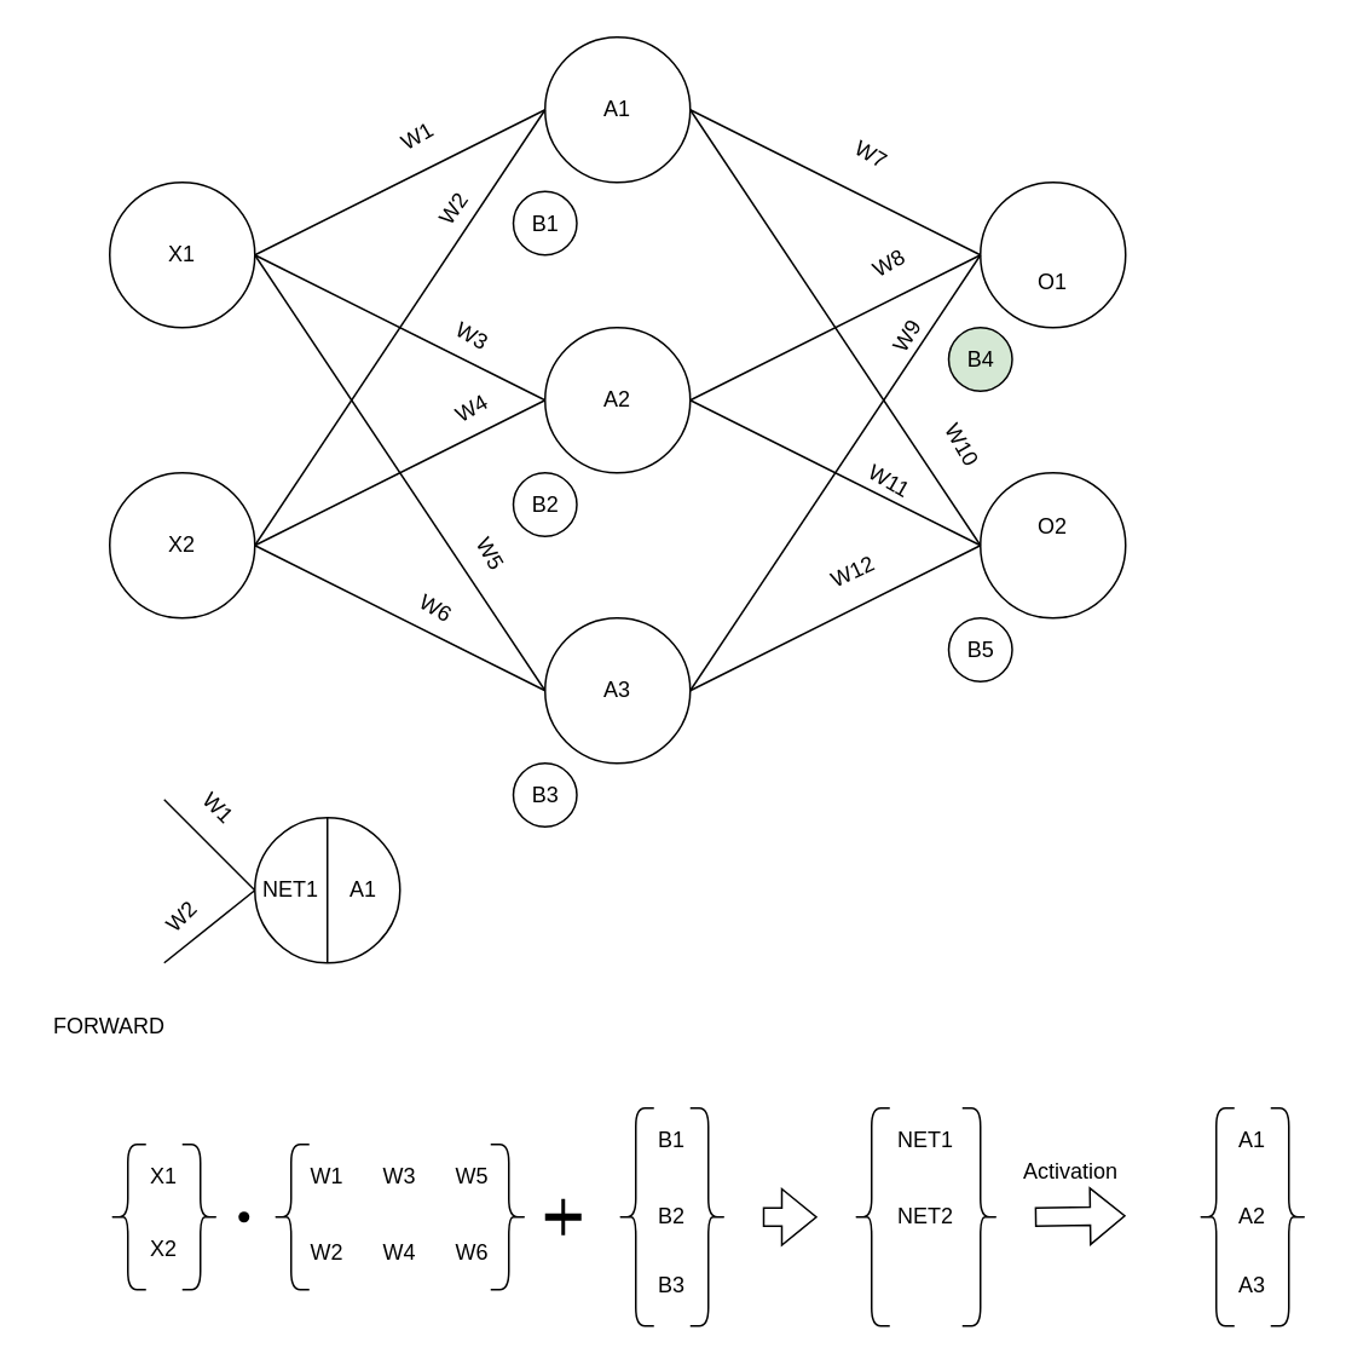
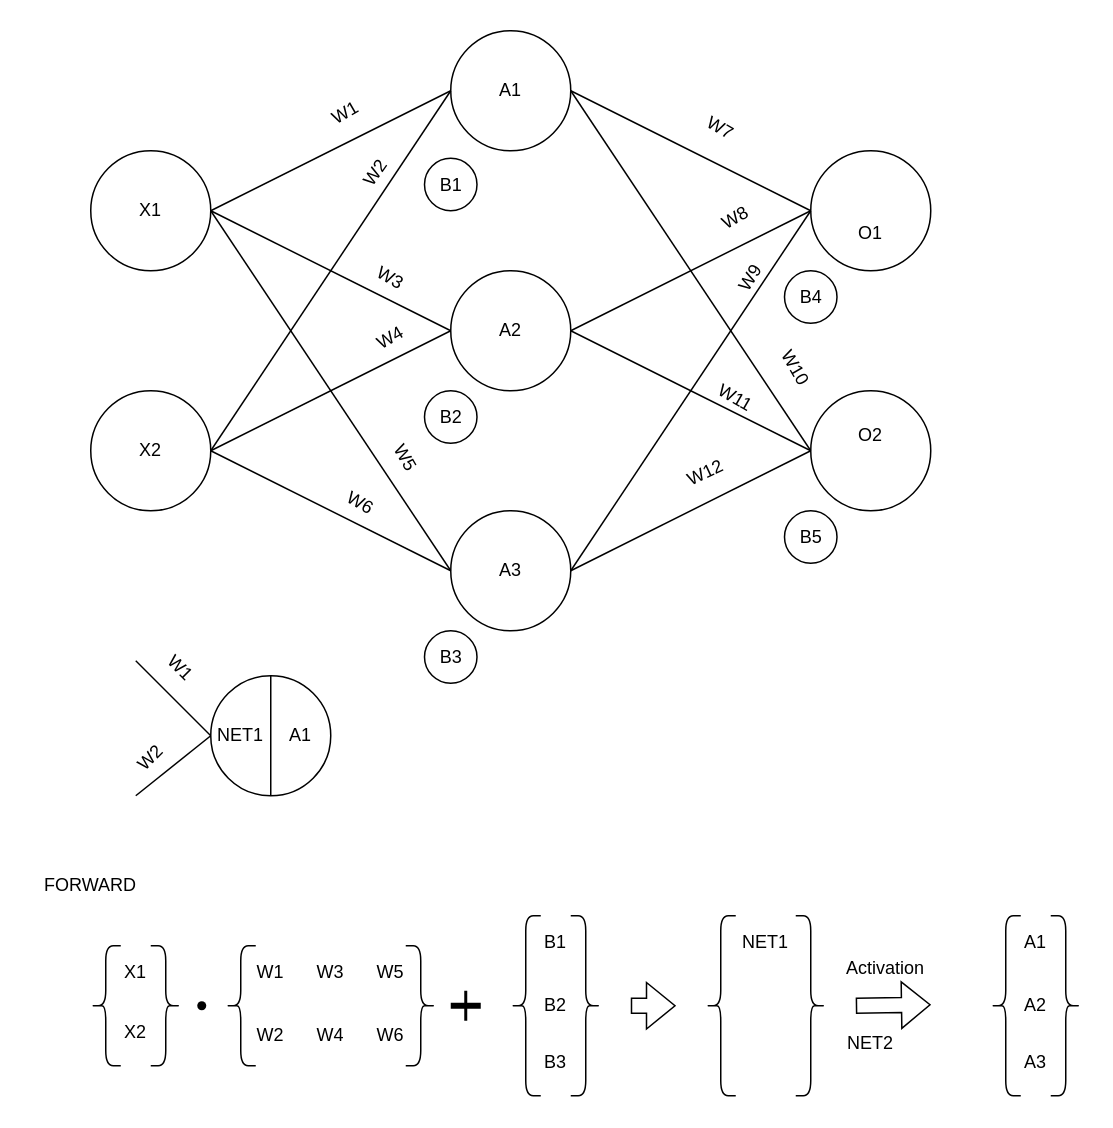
  <mxCell id="0" />
  <mxCell id="1" parent="0" />
  <mxCell id="2" value="" style="ellipse;whiteSpace=wrap;html=1;aspect=fixed;" vertex="1" parent="1"><mxGeometry x="300" y="20" width="80" height="80" as="geometry" /></mxCell>
  <mxCell id="3" value="" style="ellipse;whiteSpace=wrap;html=1;aspect=fixed;" vertex="1" parent="1"><mxGeometry x="300" y="180" width="80" height="80" as="geometry" /></mxCell>
  <mxCell id="4" value="" style="ellipse;whiteSpace=wrap;html=1;aspect=fixed;" vertex="1" parent="1"><mxGeometry x="300" y="340" width="80" height="80" as="geometry" /></mxCell>
  <mxCell id="5" value="" style="ellipse;whiteSpace=wrap;html=1;aspect=fixed;" vertex="1" parent="1"><mxGeometry x="540" y="100" width="80" height="80" as="geometry" /></mxCell>
  <mxCell id="6" value="" style="ellipse;whiteSpace=wrap;html=1;aspect=fixed;" vertex="1" parent="1"><mxGeometry x="540" y="260" width="80" height="80" as="geometry" /></mxCell>
  <mxCell id="7" value="" style="ellipse;whiteSpace=wrap;html=1;aspect=fixed;" vertex="1" parent="1"><mxGeometry x="60" y="100" width="80" height="80" as="geometry" /></mxCell>
  <mxCell id="8" value="" style="ellipse;whiteSpace=wrap;html=1;aspect=fixed;" vertex="1" parent="1"><mxGeometry x="60" y="260" width="80" height="80" as="geometry" /></mxCell>
  <mxCell id="9" value="" style="endArrow=none;html=1;rounded=0;entryX=0;entryY=0.5;entryDx=0;entryDy=0;exitX=1;exitY=0.5;exitDx=0;exitDy=0;" edge="1" parent="1" source="4" target="6"><mxGeometry width="50" height="50" relative="1" as="geometry"><mxPoint x="370" y="410" as="sourcePoint" /><mxPoint x="420" y="360" as="targetPoint" /></mxGeometry></mxCell>
  <mxCell id="10" value="" style="endArrow=none;html=1;rounded=0;entryX=0;entryY=0.5;entryDx=0;entryDy=0;exitX=1;exitY=0.5;exitDx=0;exitDy=0;" edge="1" parent="1" source="4" target="5"><mxGeometry width="50" height="50" relative="1" as="geometry"><mxPoint x="380" y="420" as="sourcePoint" /><mxPoint x="550" y="310" as="targetPoint" /></mxGeometry></mxCell>
  <mxCell id="11" value="" style="endArrow=none;html=1;rounded=0;entryX=0;entryY=0.5;entryDx=0;entryDy=0;exitX=1;exitY=0.5;exitDx=0;exitDy=0;" edge="1" parent="1" source="3" target="6"><mxGeometry width="50" height="50" relative="1" as="geometry"><mxPoint x="390" y="430" as="sourcePoint" /><mxPoint x="560" y="320" as="targetPoint" /></mxGeometry></mxCell>
  <mxCell id="12" value="" style="endArrow=none;html=1;rounded=0;entryX=0;entryY=0.5;entryDx=0;entryDy=0;exitX=1;exitY=0.5;exitDx=0;exitDy=0;" edge="1" parent="1" source="3" target="5"><mxGeometry width="50" height="50" relative="1" as="geometry"><mxPoint x="400" y="440" as="sourcePoint" /><mxPoint x="570" y="330" as="targetPoint" /></mxGeometry></mxCell>
  <mxCell id="13" value="" style="endArrow=none;html=1;rounded=0;entryX=0;entryY=0.5;entryDx=0;entryDy=0;exitX=1;exitY=0.5;exitDx=0;exitDy=0;" edge="1" parent="1" source="2" target="6"><mxGeometry width="50" height="50" relative="1" as="geometry"><mxPoint x="410" y="450" as="sourcePoint" /><mxPoint x="580" y="340" as="targetPoint" /></mxGeometry></mxCell>
  <mxCell id="14" value="" style="endArrow=none;html=1;rounded=0;entryX=0;entryY=0.5;entryDx=0;entryDy=0;exitX=1;exitY=0.5;exitDx=0;exitDy=0;" edge="1" parent="1" source="2" target="5"><mxGeometry width="50" height="50" relative="1" as="geometry"><mxPoint x="420" y="460" as="sourcePoint" /><mxPoint x="590" y="350" as="targetPoint" /></mxGeometry></mxCell>
  <mxCell id="15" value="" style="endArrow=none;html=1;rounded=0;entryX=0;entryY=0.5;entryDx=0;entryDy=0;exitX=1;exitY=0.5;exitDx=0;exitDy=0;" edge="1" parent="1" source="8" target="4"><mxGeometry width="50" height="50" relative="1" as="geometry"><mxPoint x="430" y="470" as="sourcePoint" /><mxPoint x="600" y="360" as="targetPoint" /></mxGeometry></mxCell>
  <mxCell id="16" value="" style="endArrow=none;html=1;rounded=0;entryX=0;entryY=0.5;entryDx=0;entryDy=0;exitX=1;exitY=0.5;exitDx=0;exitDy=0;" edge="1" parent="1" source="7" target="4"><mxGeometry width="50" height="50" relative="1" as="geometry"><mxPoint x="440" y="480" as="sourcePoint" /><mxPoint x="610" y="370" as="targetPoint" /></mxGeometry></mxCell>
  <mxCell id="17" value="" style="endArrow=none;html=1;rounded=0;entryX=0;entryY=0.5;entryDx=0;entryDy=0;exitX=1;exitY=0.5;exitDx=0;exitDy=0;" edge="1" parent="1" source="8" target="3"><mxGeometry width="50" height="50" relative="1" as="geometry"><mxPoint x="450" y="490" as="sourcePoint" /><mxPoint x="620" y="380" as="targetPoint" /></mxGeometry></mxCell>
  <mxCell id="18" value="" style="endArrow=none;html=1;rounded=0;entryX=0;entryY=0.5;entryDx=0;entryDy=0;exitX=1;exitY=0.5;exitDx=0;exitDy=0;" edge="1" parent="1" source="7" target="3"><mxGeometry width="50" height="50" relative="1" as="geometry"><mxPoint x="460" y="500" as="sourcePoint" /><mxPoint x="630" y="390" as="targetPoint" /></mxGeometry></mxCell>
  <mxCell id="19" value="" style="endArrow=none;html=1;rounded=0;entryX=0;entryY=0.5;entryDx=0;entryDy=0;exitX=1;exitY=0.5;exitDx=0;exitDy=0;" edge="1" parent="1" source="7" target="2"><mxGeometry width="50" height="50" relative="1" as="geometry"><mxPoint x="470" y="510" as="sourcePoint" /><mxPoint x="640" y="400" as="targetPoint" /></mxGeometry></mxCell>
  <mxCell id="20" value="" style="endArrow=none;html=1;rounded=0;entryX=0;entryY=0.5;entryDx=0;entryDy=0;exitX=1;exitY=0.5;exitDx=0;exitDy=0;" edge="1" parent="1" source="8" target="2"><mxGeometry width="50" height="50" relative="1" as="geometry"><mxPoint x="480" y="520" as="sourcePoint" /><mxPoint x="650" y="410" as="targetPoint" /></mxGeometry></mxCell>
  <mxCell id="21" value="&lt;div&gt;W1&lt;/div&gt;" style="text;html=1;strokeColor=none;fillColor=none;align=center;verticalAlign=middle;whiteSpace=wrap;rounded=0;rotation=-30;" vertex="1" parent="1"><mxGeometry x="200" y="60" width="60" height="30" as="geometry" /></mxCell>
  <mxCell id="22" value="W2" style="text;html=1;strokeColor=none;fillColor=none;align=center;verticalAlign=middle;whiteSpace=wrap;rounded=0;rotation=-55;" vertex="1" parent="1"><mxGeometry x="220" y="100" width="60" height="30" as="geometry" /></mxCell>
  <mxCell id="23" value="W5" style="text;html=1;strokeColor=none;fillColor=none;align=center;verticalAlign=middle;whiteSpace=wrap;rounded=0;rotation=60;" vertex="1" parent="1"><mxGeometry x="240" y="290" width="60" height="30" as="geometry" /></mxCell>
  <mxCell id="24" value="W3" style="text;html=1;strokeColor=none;fillColor=none;align=center;verticalAlign=middle;whiteSpace=wrap;rounded=0;rotation=30;" vertex="1" parent="1"><mxGeometry x="230" y="170" width="60" height="30" as="geometry" /></mxCell>
  <mxCell id="25" value="W4" style="text;html=1;strokeColor=none;fillColor=none;align=center;verticalAlign=middle;whiteSpace=wrap;rounded=0;rotation=-30;" vertex="1" parent="1"><mxGeometry x="230" y="210" width="60" height="30" as="geometry" /></mxCell>
  <mxCell id="26" value="&lt;div&gt;W6&lt;/div&gt;" style="text;html=1;strokeColor=none;fillColor=none;align=center;verticalAlign=middle;whiteSpace=wrap;rounded=0;rotation=30;" vertex="1" parent="1"><mxGeometry x="210" y="320" width="60" height="30" as="geometry" /></mxCell>
  <mxCell id="27" value="A1" style="text;html=1;strokeColor=none;fillColor=none;align=center;verticalAlign=middle;whiteSpace=wrap;rounded=0;" vertex="1" parent="1"><mxGeometry x="310" y="45" width="60" height="30" as="geometry" /></mxCell>
  <mxCell id="28" value="A2" style="text;html=1;strokeColor=none;fillColor=none;align=center;verticalAlign=middle;whiteSpace=wrap;rounded=0;" vertex="1" parent="1"><mxGeometry x="310" y="205" width="60" height="30" as="geometry" /></mxCell>
  <mxCell id="29" value="A3" style="text;html=1;strokeColor=none;fillColor=none;align=center;verticalAlign=middle;whiteSpace=wrap;rounded=0;" vertex="1" parent="1"><mxGeometry x="310" y="365" width="60" height="30" as="geometry" /></mxCell>
  <mxCell id="30" value="O1" style="text;html=1;strokeColor=none;fillColor=none;align=center;verticalAlign=middle;whiteSpace=wrap;rounded=0;" vertex="1" parent="1"><mxGeometry x="550" y="140" width="60" height="30" as="geometry" /></mxCell>
  <mxCell id="31" value="O2" style="text;html=1;strokeColor=none;fillColor=none;align=center;verticalAlign=middle;whiteSpace=wrap;rounded=0;" vertex="1" parent="1"><mxGeometry x="550" y="275" width="60" height="30" as="geometry" /></mxCell>
  <mxCell id="32" value="W7" style="text;html=1;strokeColor=none;fillColor=none;align=center;verticalAlign=middle;whiteSpace=wrap;rounded=0;rotation=30;" vertex="1" parent="1"><mxGeometry x="450" y="70" width="60" height="30" as="geometry" /></mxCell>
  <mxCell id="33" value="W10" style="text;html=1;strokeColor=none;fillColor=none;align=center;verticalAlign=middle;whiteSpace=wrap;rounded=0;rotation=60;" vertex="1" parent="1"><mxGeometry x="500" y="230" width="60" height="30" as="geometry" /></mxCell>
  <mxCell id="34" value="&lt;div&gt;W8&lt;/div&gt;" style="text;html=1;strokeColor=none;fillColor=none;align=center;verticalAlign=middle;whiteSpace=wrap;rounded=0;rotation=-30;" vertex="1" parent="1"><mxGeometry x="460" y="130" width="60" height="30" as="geometry" /></mxCell>
  <mxCell id="35" value="W9" style="text;html=1;strokeColor=none;fillColor=none;align=center;verticalAlign=middle;whiteSpace=wrap;rounded=0;rotation=-58;" vertex="1" parent="1"><mxGeometry x="470" y="170" width="60" height="30" as="geometry" /></mxCell>
  <mxCell id="36" value="&lt;div&gt;W12&lt;/div&gt;" style="text;html=1;strokeColor=none;fillColor=none;align=center;verticalAlign=middle;whiteSpace=wrap;rounded=0;rotation=-25;" vertex="1" parent="1"><mxGeometry x="440" y="300" width="60" height="30" as="geometry" /></mxCell>
  <mxCell id="37" value="W11" style="text;html=1;strokeColor=none;fillColor=none;align=center;verticalAlign=middle;whiteSpace=wrap;rounded=0;rotation=30;" vertex="1" parent="1"><mxGeometry x="460" y="250" width="60" height="30" as="geometry" /></mxCell>
  <mxCell id="38" value="X1" style="text;html=1;strokeColor=none;fillColor=none;align=center;verticalAlign=middle;whiteSpace=wrap;rounded=0;" vertex="1" parent="1"><mxGeometry x="70" y="125" width="60" height="30" as="geometry" /></mxCell>
  <mxCell id="39" value="X2" style="text;html=1;strokeColor=none;fillColor=none;align=center;verticalAlign=middle;whiteSpace=wrap;rounded=0;" vertex="1" parent="1"><mxGeometry x="70" y="285" width="60" height="30" as="geometry" /></mxCell>
- <mxCell id="40" value="FORWARD" style="text;html=1;strokeColor=none;fillColor=none;align=center;verticalAlign=middle;whiteSpace=wrap;rounded=0;" vertex="1" parent="1"><mxGeometry x="20" y="550" width="80" height="30" as="geometry" /></mxCell>
+ <mxCell id="40" value="FORWARD" style="text;html=1;strokeColor=none;fillColor=none;align=center;verticalAlign=middle;whiteSpace=wrap;rounded=0;" vertex="1" parent="1"><mxGeometry x="20" y="575" width="80" height="30" as="geometry" /></mxCell>
  <mxCell id="41" value="" style="ellipse;whiteSpace=wrap;html=1;aspect=fixed;" vertex="1" parent="1"><mxGeometry x="140" y="450" width="80" height="80" as="geometry" /></mxCell>
  <mxCell id="42" value="" style="endArrow=none;html=1;rounded=0;exitX=0.5;exitY=1;exitDx=0;exitDy=0;entryX=0.5;entryY=0;entryDx=0;entryDy=0;" edge="1" parent="1" source="41" target="41"><mxGeometry width="50" height="50" relative="1" as="geometry"><mxPoint x="400" y="400" as="sourcePoint" /><mxPoint x="450" y="350" as="targetPoint" /></mxGeometry></mxCell>
  <mxCell id="43" value="A1" style="text;html=1;strokeColor=none;fillColor=none;align=center;verticalAlign=middle;whiteSpace=wrap;rounded=0;" vertex="1" parent="1"><mxGeometry x="180" y="475" width="40" height="30" as="geometry" /></mxCell>
  <mxCell id="44" value="NET1" style="text;html=1;strokeColor=none;fillColor=none;align=center;verticalAlign=middle;whiteSpace=wrap;rounded=0;" vertex="1" parent="1"><mxGeometry x="140" y="475" width="40" height="30" as="geometry" /></mxCell>
  <mxCell id="45" value="" style="endArrow=none;html=1;rounded=0;exitX=0;exitY=0.5;exitDx=0;exitDy=0;" edge="1" parent="1" source="41"><mxGeometry width="50" height="50" relative="1" as="geometry"><mxPoint x="180" y="480" as="sourcePoint" /><mxPoint x="90" y="440" as="targetPoint" /></mxGeometry></mxCell>
  <mxCell id="46" value="" style="endArrow=none;html=1;rounded=0;exitX=0;exitY=0.5;exitDx=0;exitDy=0;" edge="1" parent="1" source="41"><mxGeometry width="50" height="50" relative="1" as="geometry"><mxPoint x="150" y="500" as="sourcePoint" /><mxPoint x="90" y="530" as="targetPoint" /></mxGeometry></mxCell>
  <mxCell id="47" value="&lt;div&gt;W1&lt;/div&gt;" style="text;html=1;strokeColor=none;fillColor=none;align=center;verticalAlign=middle;whiteSpace=wrap;rounded=0;rotation=45;" vertex="1" parent="1"><mxGeometry x="90" y="430" width="60" height="30" as="geometry" /></mxCell>
  <mxCell id="48" value="&lt;div&gt;W2&lt;/div&gt;" style="text;html=1;strokeColor=none;fillColor=none;align=center;verticalAlign=middle;whiteSpace=wrap;rounded=0;rotation=-45;" vertex="1" parent="1"><mxGeometry x="70" y="490" width="60" height="30" as="geometry" /></mxCell>
  <mxCell id="49" value="" style="shape=curlyBracket;whiteSpace=wrap;html=1;rounded=1;labelPosition=left;verticalLabelPosition=middle;align=right;verticalAlign=middle;" vertex="1" parent="1"><mxGeometry x="60" y="630" width="20" height="80" as="geometry" /></mxCell>
  <mxCell id="50" value="" style="shape=curlyBracket;whiteSpace=wrap;html=1;rounded=1;flipH=1;labelPosition=right;verticalLabelPosition=middle;align=left;verticalAlign=middle;" vertex="1" parent="1"><mxGeometry x="100" y="630" width="20" height="80" as="geometry" /></mxCell>
  <mxCell id="51" value="X1" style="text;html=1;strokeColor=none;fillColor=none;align=center;verticalAlign=middle;whiteSpace=wrap;rounded=0;" vertex="1" parent="1"><mxGeometry x="70" y="630" width="40" height="35" as="geometry" /></mxCell>
  <mxCell id="52" value="X2" style="text;html=1;strokeColor=none;fillColor=none;align=center;verticalAlign=middle;whiteSpace=wrap;rounded=0;" vertex="1" parent="1"><mxGeometry x="70" y="670" width="40" height="35" as="geometry" /></mxCell>
  <mxCell id="53" value="" style="shape=curlyBracket;whiteSpace=wrap;html=1;rounded=1;labelPosition=left;verticalLabelPosition=middle;align=right;verticalAlign=middle;" vertex="1" parent="1"><mxGeometry x="150" y="630" width="20" height="80" as="geometry" /></mxCell>
  <mxCell id="54" value="" style="shape=curlyBracket;whiteSpace=wrap;html=1;rounded=1;flipH=1;labelPosition=right;verticalLabelPosition=middle;align=left;verticalAlign=middle;" vertex="1" parent="1"><mxGeometry x="270" y="630" width="20" height="80" as="geometry" /></mxCell>
  <mxCell id="55" value="W1" style="text;html=1;strokeColor=none;fillColor=none;align=center;verticalAlign=middle;whiteSpace=wrap;rounded=0;" vertex="1" parent="1"><mxGeometry x="160" y="630" width="40" height="35" as="geometry" /></mxCell>
  <mxCell id="56" value="W2" style="text;html=1;strokeColor=none;fillColor=none;align=center;verticalAlign=middle;whiteSpace=wrap;rounded=0;" vertex="1" parent="1"><mxGeometry x="160" y="672.5" width="40" height="35" as="geometry" /></mxCell>
  <mxCell id="57" value="W3" style="text;html=1;strokeColor=none;fillColor=none;align=center;verticalAlign=middle;whiteSpace=wrap;rounded=0;" vertex="1" parent="1"><mxGeometry x="200" y="630" width="40" height="35" as="geometry" /></mxCell>
  <mxCell id="58" value="W4" style="text;html=1;strokeColor=none;fillColor=none;align=center;verticalAlign=middle;whiteSpace=wrap;rounded=0;" vertex="1" parent="1"><mxGeometry x="200" y="672.5" width="40" height="35" as="geometry" /></mxCell>
  <mxCell id="59" value="W5" style="text;html=1;strokeColor=none;fillColor=none;align=center;verticalAlign=middle;whiteSpace=wrap;rounded=0;" vertex="1" parent="1"><mxGeometry x="240" y="630" width="40" height="35" as="geometry" /></mxCell>
  <mxCell id="60" value="W6" style="text;html=1;strokeColor=none;fillColor=none;align=center;verticalAlign=middle;whiteSpace=wrap;rounded=0;" vertex="1" parent="1"><mxGeometry x="240" y="672.5" width="40" height="35" as="geometry" /></mxCell>
  <mxCell id="61" value="" style="shape=curlyBracket;whiteSpace=wrap;html=1;rounded=1;labelPosition=left;verticalLabelPosition=middle;align=right;verticalAlign=middle;" vertex="1" parent="1"><mxGeometry x="340" y="610" width="20" height="120" as="geometry" /></mxCell>
  <mxCell id="62" value="" style="shape=curlyBracket;whiteSpace=wrap;html=1;rounded=1;flipH=1;labelPosition=right;verticalLabelPosition=middle;align=left;verticalAlign=middle;" vertex="1" parent="1"><mxGeometry x="380" y="610" width="20" height="120" as="geometry" /></mxCell>
  <mxCell id="63" value="B1" style="text;html=1;strokeColor=none;fillColor=none;align=center;verticalAlign=middle;whiteSpace=wrap;rounded=0;" vertex="1" parent="1"><mxGeometry x="350" y="610" width="40" height="35" as="geometry" /></mxCell>
  <mxCell id="64" value="B2" style="text;html=1;strokeColor=none;fillColor=none;align=center;verticalAlign=middle;whiteSpace=wrap;rounded=0;" vertex="1" parent="1"><mxGeometry x="350" y="652.5" width="40" height="35" as="geometry" /></mxCell>
  <mxCell id="65" value="B3" style="text;html=1;strokeColor=none;fillColor=none;align=center;verticalAlign=middle;whiteSpace=wrap;rounded=0;" vertex="1" parent="1"><mxGeometry x="350" y="690" width="40" height="35" as="geometry" /></mxCell>
  <mxCell id="66" value="B1" style="ellipse;whiteSpace=wrap;html=1;aspect=fixed;" vertex="1" parent="1"><mxGeometry x="282.5" y="105" width="35" height="35" as="geometry" /></mxCell>
  <mxCell id="67" value="B2" style="ellipse;whiteSpace=wrap;html=1;aspect=fixed;" vertex="1" parent="1"><mxGeometry x="282.5" y="260" width="35" height="35" as="geometry" /></mxCell>
  <mxCell id="68" value="B3" style="ellipse;whiteSpace=wrap;html=1;aspect=fixed;" vertex="1" parent="1"><mxGeometry x="282.5" y="420" width="35" height="35" as="geometry" /></mxCell>
- <mxCell id="69" value="B4" style="ellipse;whiteSpace=wrap;html=1;aspect=fixed;fillColor=#d5e8d4;" vertex="1" parent="1"><mxGeometry x="522.5" y="180" width="35" height="35" as="geometry" /></mxCell>
+ <mxCell id="69" value="B4" style="ellipse;whiteSpace=wrap;html=1;aspect=fixed;" vertex="1" parent="1"><mxGeometry x="522.5" y="180" width="35" height="35" as="geometry" /></mxCell>
  <mxCell id="70" value="B5" style="ellipse;whiteSpace=wrap;html=1;aspect=fixed;" vertex="1" parent="1"><mxGeometry x="522.5" y="340" width="35" height="35" as="geometry" /></mxCell>
  <mxCell id="71" value="" style="line;strokeWidth=2;direction=south;html=1;" vertex="1" parent="1"><mxGeometry x="305" y="660" width="10" height="20" as="geometry" /></mxCell>
  <mxCell id="72" value="" style="line;strokeWidth=4;html=1;perimeter=backbonePerimeter;points=[];outlineConnect=0;" vertex="1" parent="1"><mxGeometry x="300" y="665" width="20" height="10" as="geometry" /></mxCell>
  <mxCell id="73" value="" style="shape=waypoint;sketch=0;fillStyle=solid;size=6;pointerEvents=1;points=[];fillColor=none;resizable=0;rotatable=0;perimeter=centerPerimeter;snapToPoint=1;" vertex="1" parent="1"><mxGeometry x="124" y="660" width="20" height="20" as="geometry" /></mxCell>
  <mxCell id="74" value="" style="shape=flexArrow;endArrow=classic;html=1;rounded=0;" edge="1" parent="1"><mxGeometry width="50" height="50" relative="1" as="geometry"><mxPoint x="420" y="670" as="sourcePoint" /><mxPoint x="450" y="670" as="targetPoint" /></mxGeometry></mxCell>
  <mxCell id="75" value="" style="shape=curlyBracket;whiteSpace=wrap;html=1;rounded=1;labelPosition=left;verticalLabelPosition=middle;align=right;verticalAlign=middle;" vertex="1" parent="1"><mxGeometry x="470" y="610" width="20" height="120" as="geometry" /></mxCell>
  <mxCell id="76" value="" style="shape=curlyBracket;whiteSpace=wrap;html=1;rounded=1;flipH=1;labelPosition=right;verticalLabelPosition=middle;align=left;verticalAlign=middle;" vertex="1" parent="1"><mxGeometry x="530" y="610" width="20" height="120" as="geometry" /></mxCell>
  <mxCell id="77" value="NET1" style="text;html=1;strokeColor=none;fillColor=none;align=center;verticalAlign=middle;whiteSpace=wrap;rounded=0;" vertex="1" parent="1"><mxGeometry x="490" y="610" width="40" height="35" as="geometry" /></mxCell>
- <mxCell id="78" value="NET2" style="text;html=1;strokeColor=none;fillColor=none;align=center;verticalAlign=middle;whiteSpace=wrap;rounded=0;" vertex="1" parent="1"><mxGeometry x="490" y="652.5" width="40" height="35" as="geometry" /></mxCell>
+ <mxCell id="78" value="NET2" style="text;html=1;strokeColor=none;fillColor=none;align=center;verticalAlign=middle;whiteSpace=wrap;rounded=0;" vertex="1" parent="1"><mxGeometry x="560" y="677.5" width="40" height="35" as="geometry" /></mxCell>
  <mxCell id="79" value="" style="shape=flexArrow;endArrow=classic;html=1;rounded=0;" edge="1" parent="1"><mxGeometry width="50" height="50" relative="1" as="geometry"><mxPoint x="570" y="670" as="sourcePoint" /><mxPoint x="620" y="669.31" as="targetPoint" /></mxGeometry></mxCell>
  <mxCell id="80" value="Activation" style="text;html=1;strokeColor=none;fillColor=none;align=center;verticalAlign=middle;whiteSpace=wrap;rounded=0;" vertex="1" parent="1"><mxGeometry x="560" y="630" width="60" height="30" as="geometry" /></mxCell>
  <mxCell id="81" value="" style="shape=curlyBracket;whiteSpace=wrap;html=1;rounded=1;labelPosition=left;verticalLabelPosition=middle;align=right;verticalAlign=middle;" vertex="1" parent="1"><mxGeometry x="660" y="610" width="20" height="120" as="geometry" /></mxCell>
  <mxCell id="82" value="" style="shape=curlyBracket;whiteSpace=wrap;html=1;rounded=1;flipH=1;labelPosition=right;verticalLabelPosition=middle;align=left;verticalAlign=middle;" vertex="1" parent="1"><mxGeometry x="700" y="610" width="20" height="120" as="geometry" /></mxCell>
  <mxCell id="83" value="A1" style="text;html=1;strokeColor=none;fillColor=none;align=center;verticalAlign=middle;whiteSpace=wrap;rounded=0;" vertex="1" parent="1"><mxGeometry x="670" y="610" width="40" height="35" as="geometry" /></mxCell>
  <mxCell id="84" value="A2" style="text;html=1;strokeColor=none;fillColor=none;align=center;verticalAlign=middle;whiteSpace=wrap;rounded=0;" vertex="1" parent="1"><mxGeometry x="670" y="652.5" width="40" height="35" as="geometry" /></mxCell>
  <mxCell id="85" value="A3" style="text;html=1;strokeColor=none;fillColor=none;align=center;verticalAlign=middle;whiteSpace=wrap;rounded=0;" vertex="1" parent="1"><mxGeometry x="670" y="690" width="40" height="35" as="geometry" /></mxCell>
